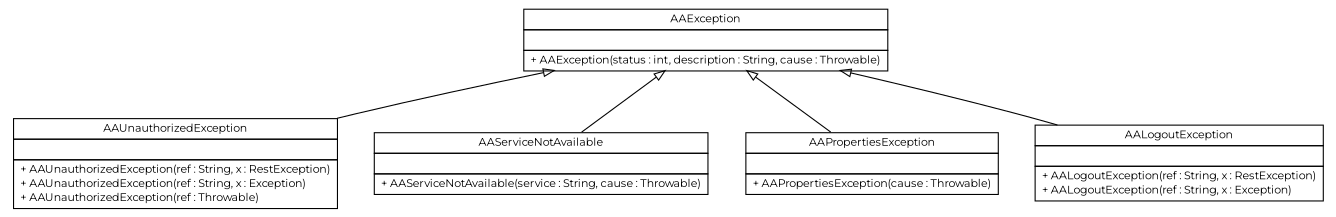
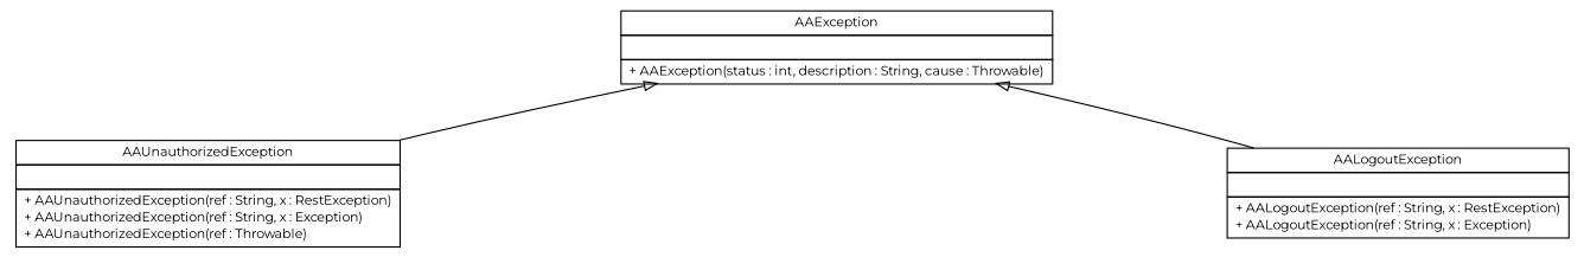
  digraph {
    fontname=Montserrat
    node [fontcolor=black fontname=Montserrat fontsize=10.0 shape=plaintext]
    edge [arrowtail=empty dir=back fontname=Montserrat fontsize=10 headport=p labelfontname=arial labelfontsize=10 tailport=p]
    n1 [label=<<table border="0" cellborder="1" cellspacing="0" cellpadding="2" port="p" href="./AAUnauthorizedException.html"> 		<tr><td><table border="0" cellspacing="0" cellpadding="1"> 			<tr><td> AAUnauthorizedException </td></tr> 		</table></td></tr> 		<tr><td><table border="0" cellspacing="0" cellpadding="1"> 			<tr><td align="left">  </td></tr> 		</table></td></tr> 		<tr><td><table border="0" cellspacing="0" cellpadding="1"> 			<tr><td align="left"> + AAUnauthorizedException(ref : String, x : RestException) </td></tr> 			<tr><td align="left"> + AAUnauthorizedException(ref : String, x : Exception) </td></tr> 			<tr><td align="left"> + AAUnauthorizedException(ref : Throwable) </td></tr> 		</table></td></tr> 		</table>>]
-   n2 [label=<<table border="0" cellborder="1" cellspacing="0" cellpadding="2" port="p" href="./AAServiceNotAvailable.html"> 		<tr><td><table border="0" cellspacing="0" cellpadding="1"> 			<tr><td> AAServiceNotAvailable </td></tr> 		</table></td></tr> 		<tr><td><table border="0" cellspacing="0" cellpadding="1"> 			<tr><td align="left">  </td></tr> 		</table></td></tr> 		<tr><td><table border="0" cellspacing="0" cellpadding="1"> 			<tr><td align="left"> + AAServiceNotAvailable(service : String, cause : Throwable) </td></tr> 		</table></td></tr> 		</table>>]
-   n3 [label=<<table border="0" cellborder="1" cellspacing="0" cellpadding="2" port="p" href="./AAPropertiesException.html"> 		<tr><td><table border="0" cellspacing="0" cellpadding="1"> 			<tr><td> AAPropertiesException </td></tr> 		</table></td></tr> 		<tr><td><table border="0" cellspacing="0" cellpadding="1"> 			<tr><td align="left">  </td></tr> 		</table></td></tr> 		<tr><td><table border="0" cellspacing="0" cellpadding="1"> 			<tr><td align="left"> + AAPropertiesException(cause : Throwable) </td></tr> 		</table></td></tr> 		</table>>]
    n4 [label=<<table border="0" cellborder="1" cellspacing="0" cellpadding="2" port="p" href="./AALogoutException.html"> 		<tr><td><table border="0" cellspacing="0" cellpadding="1"> 			<tr><td> AALogoutException </td></tr> 		</table></td></tr> 		<tr><td><table border="0" cellspacing="0" cellpadding="1"> 			<tr><td align="left">  </td></tr> 		</table></td></tr> 		<tr><td><table border="0" cellspacing="0" cellpadding="1"> 			<tr><td align="left"> + AALogoutException(ref : String, x : RestException) </td></tr> 			<tr><td align="left"> + AALogoutException(ref : String, x : Exception) </td></tr> 		</table></td></tr> 		</table>>]
    n5 [label=<<table border="0" cellborder="1" cellspacing="0" cellpadding="2" port="p" href="./AAException.html"> 		<tr><td><table border="0" cellspacing="0" cellpadding="1"> 			<tr><td> AAException </td></tr> 		</table></td></tr> 		<tr><td><table border="0" cellspacing="0" cellpadding="1"> 			<tr><td align="left">  </td></tr> 		</table></td></tr> 		<tr><td><table border="0" cellspacing="0" cellpadding="1"> 			<tr><td align="left"> + AAException(status : int, description : String, cause : Throwable) </td></tr> 		</table></td></tr> 		</table>>]
    n5 -> n1
-   n5 -> n2
-   n5 -> n3
    n5 -> n4
  }
